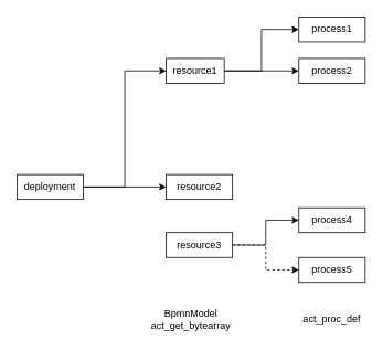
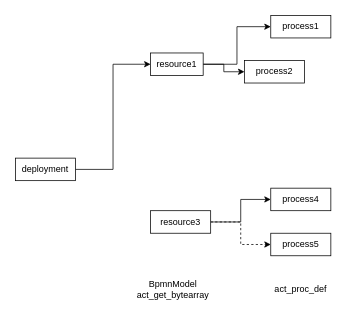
  <mxCell id="0" />
  <mxCell id="1" parent="0" />
  <mxCell id="2" style="edgeStyle=orthogonalEdgeStyle;rounded=0;orthogonalLoop=1;jettySize=auto;html=1;entryX=0;entryY=0.5;entryDx=0;entryDy=0;" edge="1" parent="1" source="4" target="7"><mxGeometry relative="1" as="geometry" /></mxCell>
- <mxCell id="3" style="edgeStyle=orthogonalEdgeStyle;rounded=0;orthogonalLoop=1;jettySize=auto;html=1;entryX=0;entryY=0.5;entryDx=0;entryDy=0;" edge="1" parent="1" source="4" target="8"><mxGeometry relative="1" as="geometry" /></mxCell>
  <mxCell id="4" value="deployment" style="rounded=0;whiteSpace=wrap;html=1;" vertex="1" parent="1"><mxGeometry x="20" y="210" width="80" height="30" as="geometry" /></mxCell>
  <mxCell id="5" style="edgeStyle=orthogonalEdgeStyle;rounded=0;orthogonalLoop=1;jettySize=auto;html=1;entryX=0;entryY=0.5;entryDx=0;entryDy=0;" edge="1" parent="1" source="7" target="13"><mxGeometry relative="1" as="geometry" /></mxCell>
  <mxCell id="6" style="edgeStyle=orthogonalEdgeStyle;rounded=0;orthogonalLoop=1;jettySize=auto;html=1;" edge="1" parent="1" source="7" target="14"><mxGeometry relative="1" as="geometry" /></mxCell>
  <mxCell id="7" value="resource1" style="rounded=0;whiteSpace=wrap;html=1;" vertex="1" parent="1"><mxGeometry x="200" y="70" width="70" height="30" as="geometry" /></mxCell>
- <mxCell id="8" value="resource2" style="rounded=0;whiteSpace=wrap;html=1;" vertex="1" parent="1"><mxGeometry x="200" y="210" width="80" height="30" as="geometry" /></mxCell>
  <mxCell id="9" style="edgeStyle=orthogonalEdgeStyle;rounded=0;orthogonalLoop=1;jettySize=auto;html=1;" edge="1" parent="1" source="11" target="15"><mxGeometry relative="1" as="geometry" /></mxCell>
  <mxCell id="10" style="edgeStyle=orthogonalEdgeStyle;rounded=0;orthogonalLoop=1;jettySize=auto;html=1;dashed=1;" edge="1" parent="1" source="11" target="16"><mxGeometry relative="1" as="geometry" /></mxCell>
  <mxCell id="11" value="resource3" style="rounded=0;whiteSpace=wrap;html=1;" vertex="1" parent="1"><mxGeometry x="200" y="280" width="80" height="30" as="geometry" /></mxCell>
  <mxCell id="12" value="BpmnModel&lt;br&gt;act_get_bytearray" style="text;html=1;strokeColor=none;fillColor=none;align=center;verticalAlign=middle;whiteSpace=wrap;rounded=0;" vertex="1" parent="1"><mxGeometry x="180" y="370" width="100" height="30" as="geometry" /></mxCell>
  <mxCell id="13" value="process1" style="rounded=0;whiteSpace=wrap;html=1;" vertex="1" parent="1"><mxGeometry x="360" y="20" width="80" height="30" as="geometry" /></mxCell>
- <mxCell id="14" value="process2" style="rounded=0;whiteSpace=wrap;html=1;" vertex="1" parent="1"><mxGeometry x="360" y="70" width="80" height="30" as="geometry" /></mxCell>
+ <mxCell id="14" value="process2" style="rounded=0;whiteSpace=wrap;html=1;" vertex="1" parent="1"><mxGeometry x="325" y="80" width="80" height="30" as="geometry" /></mxCell>
  <mxCell id="15" value="process4" style="rounded=0;whiteSpace=wrap;html=1;" vertex="1" parent="1"><mxGeometry x="360" y="250" width="80" height="30" as="geometry" /></mxCell>
  <mxCell id="16" value="process5" style="rounded=0;whiteSpace=wrap;html=1;" vertex="1" parent="1"><mxGeometry x="360" y="310" width="80" height="30" as="geometry" /></mxCell>
  <mxCell id="17" value="act_proc_def" style="text;html=1;strokeColor=none;fillColor=none;align=center;verticalAlign=middle;whiteSpace=wrap;rounded=0;" vertex="1" parent="1"><mxGeometry x="360" y="370" width="80" height="30" as="geometry" /></mxCell>
